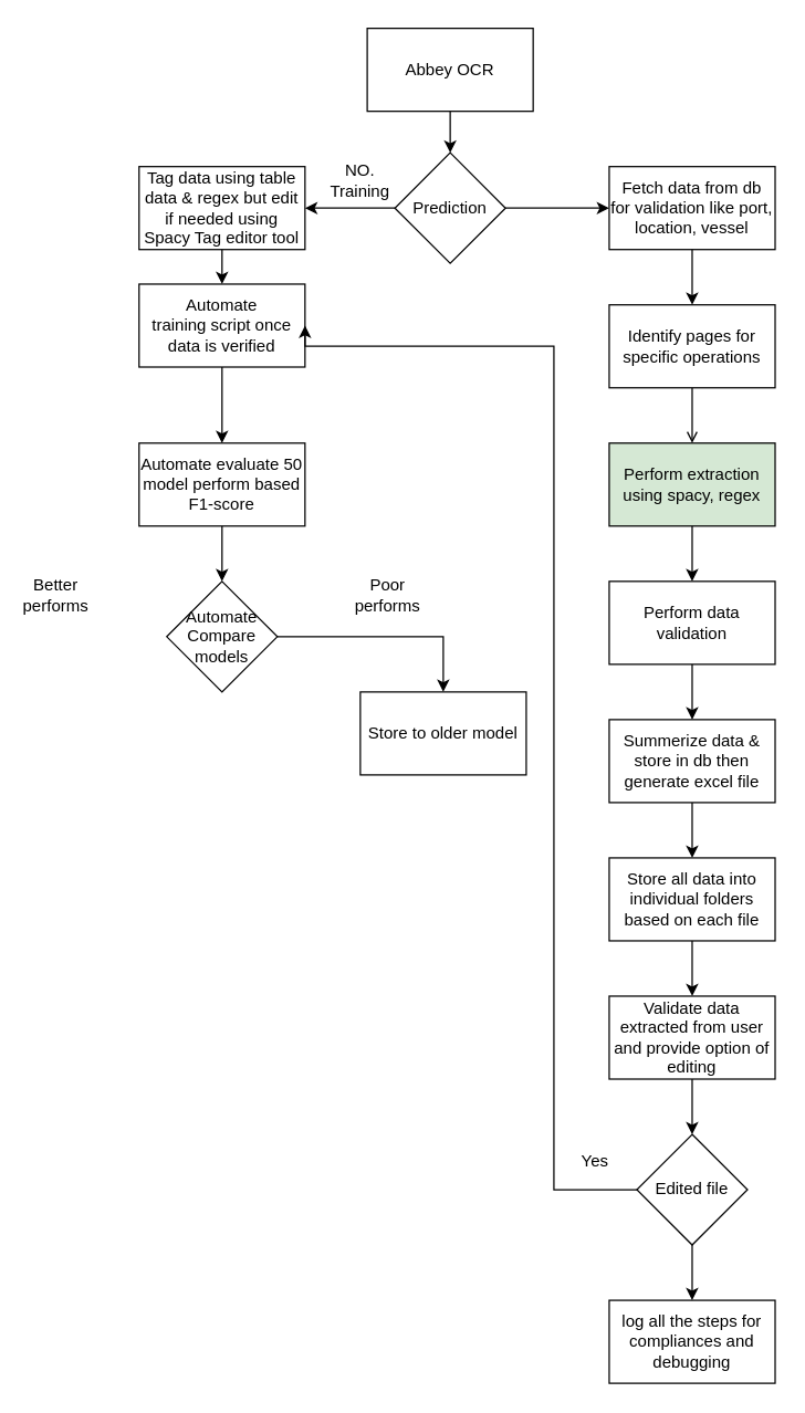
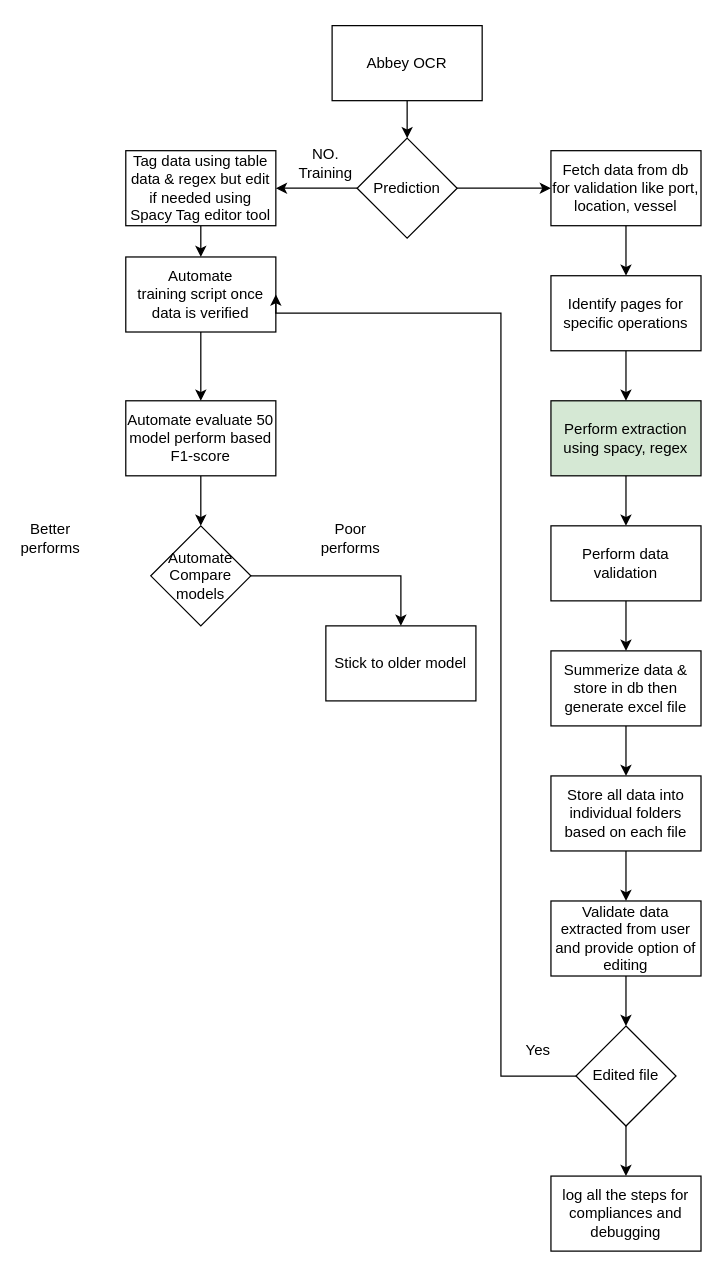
  <mxCell id="0" />
  <mxCell id="1" parent="0" />
  <mxCell id="2" value="" style="edgeStyle=orthogonalEdgeStyle;rounded=0;orthogonalLoop=1;jettySize=auto;html=1;" edge="1" parent="1" source="3" target="6"><mxGeometry relative="1" as="geometry" /></mxCell>
  <mxCell id="3" value="Abbey OCR" style="rounded=0;whiteSpace=wrap;html=1;" vertex="1" parent="1"><mxGeometry x="265" y="20" width="120" height="60" as="geometry" /></mxCell>
  <mxCell id="4" style="edgeStyle=orthogonalEdgeStyle;rounded=0;orthogonalLoop=1;jettySize=auto;html=1;entryX=1;entryY=0.5;entryDx=0;entryDy=0;" edge="1" parent="1" source="6" target="8"><mxGeometry relative="1" as="geometry" /></mxCell>
  <mxCell id="5" style="edgeStyle=orthogonalEdgeStyle;rounded=0;orthogonalLoop=1;jettySize=auto;html=1;entryX=0;entryY=0.5;entryDx=0;entryDy=0;" edge="1" parent="1" source="6" target="20"><mxGeometry relative="1" as="geometry" /></mxCell>
  <mxCell id="6" value="Prediction" style="rhombus;whiteSpace=wrap;html=1;" vertex="1" parent="1"><mxGeometry x="285" y="110" width="80" height="80" as="geometry" /></mxCell>
  <mxCell id="7" value="" style="edgeStyle=orthogonalEdgeStyle;rounded=0;orthogonalLoop=1;jettySize=auto;html=1;" edge="1" parent="1" source="8" target="11"><mxGeometry relative="1" as="geometry" /></mxCell>
  <mxCell id="8" value="Tag data using table data &amp;amp; regex but edit if needed using Spacy Tag editor tool" style="rounded=0;whiteSpace=wrap;html=1;" vertex="1" parent="1"><mxGeometry x="100" y="120" width="120" height="60" as="geometry" /></mxCell>
  <mxCell id="9" value="NO. Training" style="text;html=1;strokeColor=none;fillColor=none;align=center;verticalAlign=middle;whiteSpace=wrap;rounded=0;" vertex="1" parent="1"><mxGeometry x="240" y="120" width="40" height="20" as="geometry" /></mxCell>
  <mxCell id="10" value="" style="edgeStyle=orthogonalEdgeStyle;rounded=0;orthogonalLoop=1;jettySize=auto;html=1;" edge="1" parent="1" source="11" target="13"><mxGeometry relative="1" as="geometry" /></mxCell>
  <mxCell id="11" value="Automate &lt;br&gt;&lt;div&gt;training script once data is verified&lt;br&gt;&lt;/div&gt;" style="rounded=0;whiteSpace=wrap;html=1;" vertex="1" parent="1"><mxGeometry x="100" y="205" width="120" height="60" as="geometry" /></mxCell>
  <mxCell id="12" value="" style="edgeStyle=orthogonalEdgeStyle;rounded=0;orthogonalLoop=1;jettySize=auto;html=1;" edge="1" parent="1" source="13" target="15"><mxGeometry relative="1" as="geometry" /></mxCell>
  <mxCell id="13" value="Automate evaluate 50 model perform based F1-score" style="rounded=0;whiteSpace=wrap;html=1;" vertex="1" parent="1"><mxGeometry x="100" y="320" width="120" height="60" as="geometry" /></mxCell>
  <mxCell id="14" style="edgeStyle=orthogonalEdgeStyle;rounded=0;orthogonalLoop=1;jettySize=auto;html=1;entryX=0.5;entryY=0;entryDx=0;entryDy=0;" edge="1" parent="1" source="15" target="16"><mxGeometry relative="1" as="geometry" /></mxCell>
  <mxCell id="15" value="&lt;div&gt;Automate&lt;/div&gt;&lt;div&gt;Compare models&lt;/div&gt;" style="rhombus;whiteSpace=wrap;html=1;" vertex="1" parent="1"><mxGeometry x="120" y="420" width="80" height="80" as="geometry" /></mxCell>
- <mxCell id="16" value="Store to older model" style="rounded=0;whiteSpace=wrap;html=1;" vertex="1" parent="1"><mxGeometry x="260" y="500" width="120" height="60" as="geometry" /></mxCell>
+ <mxCell id="16" value="Stick to older model" style="rounded=0;whiteSpace=wrap;html=1;" vertex="1" parent="1"><mxGeometry x="260" y="500" width="120" height="60" as="geometry" /></mxCell>
  <mxCell id="17" value="Better performs" style="text;html=1;strokeColor=none;fillColor=none;align=center;verticalAlign=middle;whiteSpace=wrap;rounded=0;" vertex="1" parent="1"><mxGeometry x="20" y="420" width="40" height="20" as="geometry" /></mxCell>
  <mxCell id="18" value="Poor performs" style="text;html=1;strokeColor=none;fillColor=none;align=center;verticalAlign=middle;whiteSpace=wrap;rounded=0;" vertex="1" parent="1"><mxGeometry x="260" y="420" width="40" height="20" as="geometry" /></mxCell>
  <mxCell id="19" value="" style="edgeStyle=orthogonalEdgeStyle;rounded=0;orthogonalLoop=1;jettySize=auto;html=1;" edge="1" parent="1" source="20" target="22"><mxGeometry relative="1" as="geometry" /></mxCell>
  <mxCell id="20" value="Fetch data from db for validation like port, location, vessel" style="rounded=0;whiteSpace=wrap;html=1;" vertex="1" parent="1"><mxGeometry x="440" y="120" width="120" height="60" as="geometry" /></mxCell>
- <mxCell id="21" value="" style="edgeStyle=orthogonalEdgeStyle;rounded=0;orthogonalLoop=1;jettySize=auto;html=1;endArrow=open;" edge="1" parent="1" source="22" target="24"><mxGeometry relative="1" as="geometry" /></mxCell>
+ <mxCell id="21" value="" style="edgeStyle=orthogonalEdgeStyle;rounded=0;orthogonalLoop=1;jettySize=auto;html=1;" edge="1" parent="1" source="22" target="24"><mxGeometry relative="1" as="geometry" /></mxCell>
  <mxCell id="22" value="&lt;div&gt;Identify pages for specific operations&lt;/div&gt;" style="rounded=0;whiteSpace=wrap;html=1;" vertex="1" parent="1"><mxGeometry x="440" y="220" width="120" height="60" as="geometry" /></mxCell>
  <mxCell id="23" value="" style="edgeStyle=orthogonalEdgeStyle;rounded=0;orthogonalLoop=1;jettySize=auto;html=1;" edge="1" parent="1" source="24" target="26"><mxGeometry relative="1" as="geometry" /></mxCell>
  <mxCell id="24" value="Perform extraction using spacy, regex" style="rounded=0;whiteSpace=wrap;html=1;fillColor=#d5e8d4;" vertex="1" parent="1"><mxGeometry x="440" y="320" width="120" height="60" as="geometry" /></mxCell>
  <mxCell id="25" style="edgeStyle=orthogonalEdgeStyle;rounded=0;orthogonalLoop=1;jettySize=auto;html=1;entryX=0.5;entryY=0;entryDx=0;entryDy=0;" edge="1" parent="1" source="26" target="28"><mxGeometry relative="1" as="geometry" /></mxCell>
  <mxCell id="26" value="Perform data validation" style="rounded=0;whiteSpace=wrap;html=1;" vertex="1" parent="1"><mxGeometry x="440" y="420" width="120" height="60" as="geometry" /></mxCell>
  <mxCell id="27" value="" style="edgeStyle=orthogonalEdgeStyle;rounded=0;orthogonalLoop=1;jettySize=auto;html=1;" edge="1" parent="1" source="28" target="30"><mxGeometry relative="1" as="geometry" /></mxCell>
  <mxCell id="28" value="Summerize data &amp;amp; store in db then generate excel file" style="rounded=0;whiteSpace=wrap;html=1;" vertex="1" parent="1"><mxGeometry x="440" y="520" width="120" height="60" as="geometry" /></mxCell>
  <mxCell id="29" value="" style="edgeStyle=orthogonalEdgeStyle;rounded=0;orthogonalLoop=1;jettySize=auto;html=1;" edge="1" parent="1" source="30" target="32"><mxGeometry relative="1" as="geometry" /></mxCell>
  <mxCell id="30" value="Store all data into individual folders based on each file" style="rounded=0;whiteSpace=wrap;html=1;" vertex="1" parent="1"><mxGeometry x="440" y="620" width="120" height="60" as="geometry" /></mxCell>
  <mxCell id="31" value="" style="edgeStyle=orthogonalEdgeStyle;rounded=0;orthogonalLoop=1;jettySize=auto;html=1;" edge="1" parent="1" source="32" target="35"><mxGeometry relative="1" as="geometry" /></mxCell>
  <mxCell id="32" value="Validate data extracted from user and provide option of editing" style="rounded=0;whiteSpace=wrap;html=1;" vertex="1" parent="1"><mxGeometry x="440" y="720" width="120" height="60" as="geometry" /></mxCell>
  <mxCell id="33" style="edgeStyle=orthogonalEdgeStyle;rounded=0;orthogonalLoop=1;jettySize=auto;html=1;entryX=1;entryY=0.5;entryDx=0;entryDy=0;" edge="1" parent="1" source="35" target="11"><mxGeometry relative="1" as="geometry"><mxPoint x="370" y="370" as="targetPoint" /><Array as="points"><mxPoint x="400" y="860" /><mxPoint x="400" y="250" /></Array></mxGeometry></mxCell>
  <mxCell id="34" value="" style="edgeStyle=orthogonalEdgeStyle;rounded=0;orthogonalLoop=1;jettySize=auto;html=1;" edge="1" parent="1" source="35" target="37"><mxGeometry relative="1" as="geometry" /></mxCell>
  <mxCell id="35" value="Edited file" style="rhombus;whiteSpace=wrap;html=1;" vertex="1" parent="1"><mxGeometry x="460" y="820" width="80" height="80" as="geometry" /></mxCell>
  <mxCell id="36" value="Yes" style="text;html=1;strokeColor=none;fillColor=none;align=center;verticalAlign=middle;whiteSpace=wrap;rounded=0;" vertex="1" parent="1"><mxGeometry x="410" y="830" width="40" height="20" as="geometry" /></mxCell>
  <mxCell id="37" value="log all the steps for compliances and debugging" style="rounded=0;whiteSpace=wrap;html=1;" vertex="1" parent="1"><mxGeometry x="440" y="940" width="120" height="60" as="geometry" /></mxCell>
